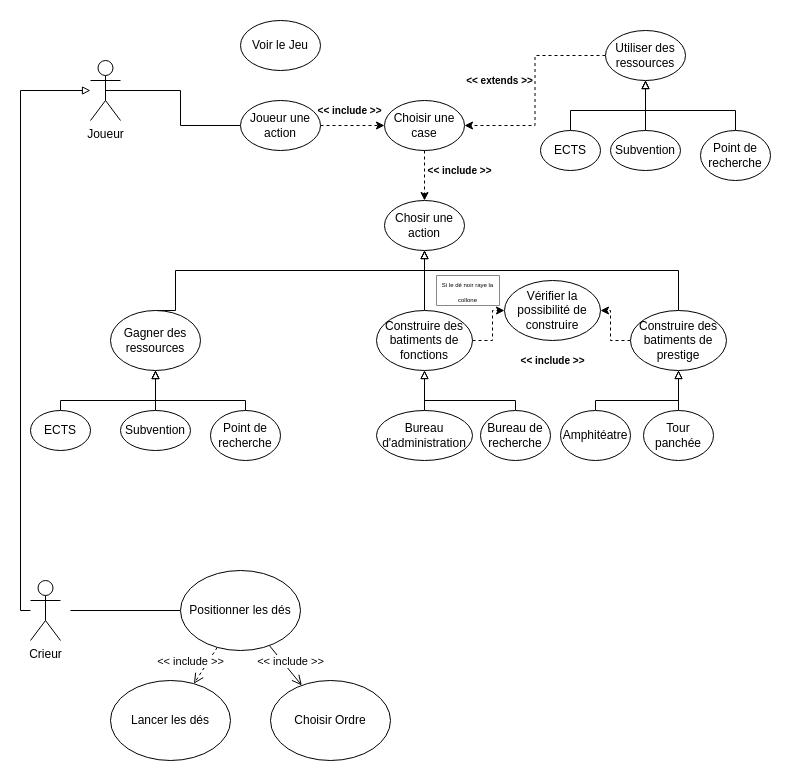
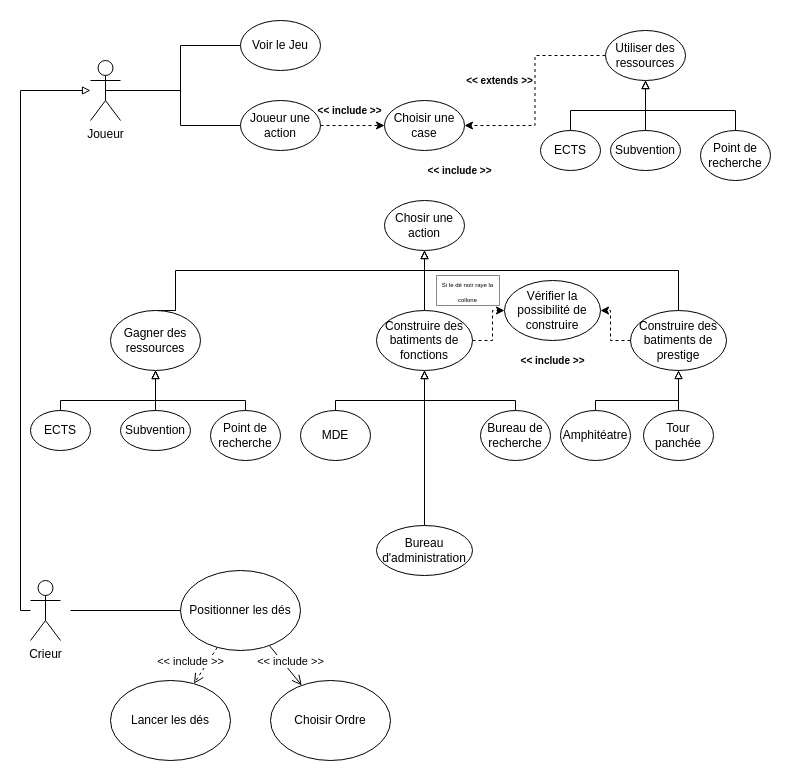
  <mxCell id="0" />
  <mxCell id="1" parent="0" />
  <mxCell id="2" style="edgeStyle=orthogonalEdgeStyle;rounded=0;orthogonalLoop=1;jettySize=auto;html=1;endArrow=block;endFill=0;" edge="1" parent="1" source="3" target="8"><mxGeometry relative="1" as="geometry"><Array as="points"><mxPoint x="20" y="610" /><mxPoint x="20" y="90" /></Array></mxGeometry></mxCell>
  <mxCell id="3" value="Crieur" style="shape=umlActor;verticalLabelPosition=bottom;verticalAlign=top;html=1;outlineConnect=0;" parent="1" vertex="1"><mxGeometry x="30" y="580" width="30" height="60" as="geometry" /></mxCell>
+ <mxCell id="4" style="rounded=0;orthogonalLoop=1;jettySize=auto;html=1;entryX=0;entryY=0.5;entryDx=0;entryDy=0;edgeStyle=orthogonalEdgeStyle;endArrow=none;endFill=0;" parent="1" source="8" target="10" edge="1"><mxGeometry relative="1" as="geometry" /></mxCell>
  <mxCell id="5" value="" style="endArrow=none;html=1;rounded=0;" parent="1" edge="1"><mxGeometry width="50" height="50" relative="1" as="geometry"><mxPoint x="70" y="610" as="sourcePoint" /><mxPoint x="180" y="610" as="targetPoint" /></mxGeometry></mxCell>
  <mxCell id="6" style="edgeStyle=orthogonalEdgeStyle;rounded=0;orthogonalLoop=1;jettySize=auto;html=1;exitX=0.5;exitY=0.5;exitDx=0;exitDy=0;exitPerimeter=0;entryX=0;entryY=0.5;entryDx=0;entryDy=0;endArrow=none;endFill=0;" parent="1" source="8" target="14" edge="1"><mxGeometry relative="1" as="geometry" /></mxCell>
  <mxCell id="7" value="Positionner les dés" style="ellipse;whiteSpace=wrap;html=1;" parent="1" vertex="1"><mxGeometry x="180" y="570" width="120" height="80" as="geometry" /></mxCell>
  <mxCell id="8" value="Joueur" style="shape=umlActor;verticalLabelPosition=bottom;verticalAlign=top;html=1;outlineConnect=0;" parent="1" vertex="1"><mxGeometry x="90" y="60" width="30" height="60" as="geometry" /></mxCell>
  <mxCell id="9" value="Lancer les dés" style="ellipse;whiteSpace=wrap;html=1;" parent="1" vertex="1"><mxGeometry x="110" y="680" width="120" height="80" as="geometry" /></mxCell>
  <mxCell id="10" value="Voir le Jeu" style="ellipse;whiteSpace=wrap;html=1;" parent="1" vertex="1"><mxGeometry x="240" y="20" width="80" height="50" as="geometry" /></mxCell>
  <mxCell id="11" value="Choisir Ordre" style="ellipse;whiteSpace=wrap;html=1;" parent="1" vertex="1"><mxGeometry x="270" y="680" width="120" height="80" as="geometry" /></mxCell>
  <mxCell id="12" style="edgeStyle=orthogonalEdgeStyle;rounded=0;orthogonalLoop=1;jettySize=auto;html=1;entryX=0;entryY=0.5;entryDx=0;entryDy=0;dashed=1;" parent="1" source="14" target="17" edge="1"><mxGeometry relative="1" as="geometry" /></mxCell>
  <mxCell id="13" value="&amp;lt;&amp;lt; include &amp;gt;&amp;gt;" style="html=1;verticalAlign=bottom;endArrow=open;dashed=1;endSize=8;curved=0;rounded=0;" parent="1" source="7" target="9" edge="1"><mxGeometry x="0.57" y="-10" relative="1" as="geometry"><mxPoint x="200" y="650" as="sourcePoint" /><mxPoint x="120" y="650" as="targetPoint" /><mxPoint as="offset" /></mxGeometry></mxCell>
  <mxCell id="14" value="Joueur une action" style="ellipse;whiteSpace=wrap;html=1;" parent="1" vertex="1"><mxGeometry x="240" y="100" width="80" height="50" as="geometry" /></mxCell>
  <mxCell id="15" value="&amp;lt;&amp;lt; include &amp;gt;&amp;gt;" style="html=1;verticalAlign=bottom;endArrow=open;dashed=0;endSize=8;curved=0;rounded=0;" parent="1" source="7" target="11" edge="1"><mxGeometry x="0.274" y="1" relative="1" as="geometry"><mxPoint x="227" y="657" as="sourcePoint" /><mxPoint x="203" y="693" as="targetPoint" /><mxPoint as="offset" /></mxGeometry></mxCell>
- <mxCell id="16" style="edgeStyle=orthogonalEdgeStyle;rounded=0;orthogonalLoop=1;jettySize=auto;html=1;dashed=1;" parent="1" source="17" target="18" edge="1"><mxGeometry relative="1" as="geometry" /></mxCell>
  <mxCell id="17" value="Choisir une case" style="ellipse;whiteSpace=wrap;html=1;" parent="1" vertex="1"><mxGeometry x="384" y="100" width="80" height="50" as="geometry" /></mxCell>
  <mxCell id="18" value="Chosir une action" style="ellipse;whiteSpace=wrap;html=1;" parent="1" vertex="1"><mxGeometry x="384" y="200" width="80" height="50" as="geometry" /></mxCell>
  <mxCell id="19" style="edgeStyle=orthogonalEdgeStyle;rounded=0;orthogonalLoop=1;jettySize=auto;html=1;exitX=0;exitY=0.5;exitDx=0;exitDy=0;entryX=1;entryY=0.5;entryDx=0;entryDy=0;dashed=1;" parent="1" source="20" target="17" edge="1"><mxGeometry relative="1" as="geometry" /></mxCell>
  <mxCell id="20" value="Utiliser des ressources" style="ellipse;whiteSpace=wrap;html=1;" parent="1" vertex="1"><mxGeometry x="605" y="30" width="80" height="50" as="geometry" /></mxCell>
  <mxCell id="21" style="edgeStyle=orthogonalEdgeStyle;rounded=0;orthogonalLoop=1;jettySize=auto;html=1;entryX=0.5;entryY=1;entryDx=0;entryDy=0;endArrow=block;endFill=0;" edge="1" parent="1" source="22" target="20"><mxGeometry relative="1" as="geometry"><Array as="points"><mxPoint x="570" y="110" /><mxPoint x="645" y="110" /></Array></mxGeometry></mxCell>
  <mxCell id="22" value="ECTS" style="ellipse;whiteSpace=wrap;html=1;" vertex="1" parent="1"><mxGeometry x="540" y="130" width="60" height="40" as="geometry" /></mxCell>
  <mxCell id="23" style="edgeStyle=orthogonalEdgeStyle;rounded=0;orthogonalLoop=1;jettySize=auto;html=1;exitX=0.5;exitY=0;exitDx=0;exitDy=0;endArrow=block;endFill=0;" edge="1" parent="1" source="24"><mxGeometry relative="1" as="geometry"><mxPoint x="645" y="80" as="targetPoint" /></mxGeometry></mxCell>
  <mxCell id="24" value="Subvention" style="ellipse;whiteSpace=wrap;html=1;" vertex="1" parent="1"><mxGeometry x="610" y="130" width="70" height="40" as="geometry" /></mxCell>
  <mxCell id="25" style="edgeStyle=orthogonalEdgeStyle;rounded=0;orthogonalLoop=1;jettySize=auto;html=1;entryX=0.5;entryY=1;entryDx=0;entryDy=0;endArrow=block;endFill=0;" edge="1" parent="1" source="26" target="20"><mxGeometry relative="1" as="geometry"><Array as="points"><mxPoint x="735" y="110" /><mxPoint x="645" y="110" /></Array></mxGeometry></mxCell>
  <mxCell id="26" value="Point de recherche" style="ellipse;whiteSpace=wrap;html=1;" vertex="1" parent="1"><mxGeometry x="700" y="130" width="70" height="50" as="geometry" /></mxCell>
  <mxCell id="27" style="edgeStyle=orthogonalEdgeStyle;rounded=0;orthogonalLoop=1;jettySize=auto;html=1;entryX=0.5;entryY=1;entryDx=0;entryDy=0;endArrow=block;endFill=0;exitX=0.5;exitY=0;exitDx=0;exitDy=0;" edge="1" parent="1" source="29" target="18"><mxGeometry relative="1" as="geometry"><Array as="points"><mxPoint x="175" y="270" /><mxPoint x="424" y="270" /></Array></mxGeometry></mxCell>
  <mxCell id="28" value="&lt;font style=&quot;font-size: 6px;&quot;&gt;Si le dé noir raye la collone&lt;/font&gt;" style="shape=note;whiteSpace=wrap;html=1;backgroundOutline=1;darkOpacity=0.05;size=0;shadow=0;strokeColor=#878787;" vertex="1" parent="1"><mxGeometry x="436" y="275" width="63" height="30" as="geometry" /></mxCell>
  <mxCell id="29" value="Gagner des ressources" style="ellipse;whiteSpace=wrap;html=1;" vertex="1" parent="1"><mxGeometry x="110" y="310" width="90" height="60" as="geometry" /></mxCell>
  <mxCell id="30" style="edgeStyle=orthogonalEdgeStyle;rounded=0;orthogonalLoop=1;jettySize=auto;html=1;entryX=0.5;entryY=1;entryDx=0;entryDy=0;endArrow=block;endFill=0;" edge="1" parent="1" source="32" target="18"><mxGeometry relative="1" as="geometry" /></mxCell>
  <mxCell id="31" style="edgeStyle=orthogonalEdgeStyle;rounded=0;orthogonalLoop=1;jettySize=auto;html=1;dashed=1;" edge="1" parent="1" source="32" target="52"><mxGeometry relative="1" as="geometry" /></mxCell>
  <mxCell id="32" value="Construire des batiments de fonctions" style="ellipse;whiteSpace=wrap;html=1;" vertex="1" parent="1"><mxGeometry x="376" y="310" width="96" height="60" as="geometry" /></mxCell>
  <mxCell id="33" style="edgeStyle=orthogonalEdgeStyle;rounded=0;orthogonalLoop=1;jettySize=auto;html=1;entryX=0.5;entryY=1;entryDx=0;entryDy=0;endArrow=block;endFill=0;" edge="1" parent="1" source="35" target="18"><mxGeometry relative="1" as="geometry"><Array as="points"><mxPoint x="678" y="270" /><mxPoint x="424" y="270" /></Array></mxGeometry></mxCell>
  <mxCell id="34" style="edgeStyle=orthogonalEdgeStyle;rounded=0;orthogonalLoop=1;jettySize=auto;html=1;entryX=1;entryY=0.5;entryDx=0;entryDy=0;dashed=1;" edge="1" parent="1" source="35" target="52"><mxGeometry relative="1" as="geometry" /></mxCell>
  <mxCell id="35" value="Construire des batiments de prestige" style="ellipse;whiteSpace=wrap;html=1;" vertex="1" parent="1"><mxGeometry x="630" y="310" width="96" height="60" as="geometry" /></mxCell>
  <mxCell id="36" style="edgeStyle=orthogonalEdgeStyle;rounded=0;orthogonalLoop=1;jettySize=auto;html=1;entryX=0.5;entryY=1;entryDx=0;entryDy=0;endArrow=block;endFill=0;" edge="1" parent="1" source="37" target="29"><mxGeometry relative="1" as="geometry"><Array as="points"><mxPoint x="60" y="400" /><mxPoint x="155" y="400" /></Array></mxGeometry></mxCell>
  <mxCell id="37" value="ECTS" style="ellipse;whiteSpace=wrap;html=1;" vertex="1" parent="1"><mxGeometry x="30" y="410" width="60" height="40" as="geometry" /></mxCell>
  <mxCell id="38" style="edgeStyle=orthogonalEdgeStyle;rounded=0;orthogonalLoop=1;jettySize=auto;html=1;endArrow=block;endFill=0;" edge="1" parent="1" source="39"><mxGeometry relative="1" as="geometry"><mxPoint x="155" y="370" as="targetPoint" /></mxGeometry></mxCell>
  <mxCell id="39" value="Subvention" style="ellipse;whiteSpace=wrap;html=1;" vertex="1" parent="1"><mxGeometry x="120" y="410" width="70" height="40" as="geometry" /></mxCell>
  <mxCell id="40" style="edgeStyle=orthogonalEdgeStyle;rounded=0;orthogonalLoop=1;jettySize=auto;html=1;entryX=0.5;entryY=1;entryDx=0;entryDy=0;endArrow=block;endFill=0;exitX=0.5;exitY=0;exitDx=0;exitDy=0;" edge="1" parent="1" source="41" target="29"><mxGeometry relative="1" as="geometry"><Array as="points"><mxPoint x="245" y="400" /><mxPoint x="155" y="400" /></Array></mxGeometry></mxCell>
  <mxCell id="41" value="Point de recherche" style="ellipse;whiteSpace=wrap;html=1;" vertex="1" parent="1"><mxGeometry x="210" y="410" width="70" height="50" as="geometry" /></mxCell>
+ <mxCell id="42" style="edgeStyle=orthogonalEdgeStyle;rounded=0;orthogonalLoop=1;jettySize=auto;html=1;entryX=0.5;entryY=1;entryDx=0;entryDy=0;endArrow=block;endFill=0;" edge="1" parent="1" source="43" target="32"><mxGeometry relative="1" as="geometry"><Array as="points"><mxPoint x="335" y="400" /><mxPoint x="424" y="400" /></Array></mxGeometry></mxCell>
+ <mxCell id="43" value="MDE" style="ellipse;whiteSpace=wrap;html=1;" vertex="1" parent="1"><mxGeometry x="300" y="410" width="70" height="50" as="geometry" /></mxCell>
  <mxCell id="44" style="edgeStyle=orthogonalEdgeStyle;rounded=0;orthogonalLoop=1;jettySize=auto;html=1;entryX=0.5;entryY=1;entryDx=0;entryDy=0;endArrow=block;endFill=0;" edge="1" parent="1" source="45" target="32"><mxGeometry relative="1" as="geometry" /></mxCell>
- <mxCell id="45" value="Bureau d'administration" style="ellipse;whiteSpace=wrap;html=1;" vertex="1" parent="1"><mxGeometry x="376" y="410" width="96" height="50" as="geometry" /></mxCell>
+ <mxCell id="45" value="Bureau d'administration" style="ellipse;whiteSpace=wrap;html=1;" vertex="1" parent="1"><mxGeometry x="376" y="525" width="96" height="50" as="geometry" /></mxCell>
  <mxCell id="46" style="edgeStyle=orthogonalEdgeStyle;rounded=0;orthogonalLoop=1;jettySize=auto;html=1;entryX=0.5;entryY=1;entryDx=0;entryDy=0;endArrow=block;endFill=0;" edge="1" parent="1" source="47" target="32"><mxGeometry relative="1" as="geometry"><Array as="points"><mxPoint x="515" y="400" /><mxPoint x="424" y="400" /></Array></mxGeometry></mxCell>
  <mxCell id="47" value="Bureau de recherche" style="ellipse;whiteSpace=wrap;html=1;" vertex="1" parent="1"><mxGeometry x="480" y="410" width="70" height="50" as="geometry" /></mxCell>
  <mxCell id="48" style="edgeStyle=orthogonalEdgeStyle;rounded=0;orthogonalLoop=1;jettySize=auto;html=1;endArrow=block;endFill=0;" edge="1" parent="1" source="49"><mxGeometry relative="1" as="geometry"><mxPoint x="678" y="370" as="targetPoint" /></mxGeometry></mxCell>
  <mxCell id="49" value="Tour panchée" style="ellipse;whiteSpace=wrap;html=1;" vertex="1" parent="1"><mxGeometry x="643" y="410" width="70" height="50" as="geometry" /></mxCell>
  <mxCell id="50" style="edgeStyle=orthogonalEdgeStyle;rounded=0;orthogonalLoop=1;jettySize=auto;html=1;entryX=0.5;entryY=1;entryDx=0;entryDy=0;endArrow=block;endFill=0;" edge="1" parent="1" source="51" target="35"><mxGeometry relative="1" as="geometry"><Array as="points"><mxPoint x="595" y="400" /><mxPoint x="678" y="400" /></Array></mxGeometry></mxCell>
  <mxCell id="51" value="Amphitéatre" style="ellipse;whiteSpace=wrap;html=1;" vertex="1" parent="1"><mxGeometry x="560" y="410" width="70" height="50" as="geometry" /></mxCell>
  <mxCell id="52" value="Vérifier la possibilité de construire" style="ellipse;whiteSpace=wrap;html=1;" vertex="1" parent="1"><mxGeometry x="504" y="280" width="96" height="60" as="geometry" /></mxCell>
  <mxCell id="53" value="&lt;font style=&quot;font-size: 10px;&quot;&gt;&amp;lt;&amp;lt; include &amp;gt;&amp;gt;&lt;/font&gt;" style="text;align=center;fontStyle=1;verticalAlign=middle;spacingLeft=3;spacingRight=3;strokeColor=none;rotatable=0;points=[[0,0.5],[1,0.5]];portConstraint=eastwest;html=1;" vertex="1" parent="1"><mxGeometry x="314" y="100" width="70" height="20" as="geometry" /></mxCell>
  <mxCell id="54" value="&lt;font style=&quot;font-size: 10px;&quot;&gt;&amp;lt;&amp;lt; include &amp;gt;&amp;gt;&lt;/font&gt;" style="text;align=center;fontStyle=1;verticalAlign=middle;spacingLeft=3;spacingRight=3;strokeColor=none;rotatable=0;points=[[0,0.5],[1,0.5]];portConstraint=eastwest;html=1;" vertex="1" parent="1"><mxGeometry x="424" y="160" width="70" height="20" as="geometry" /></mxCell>
  <mxCell id="55" value="&lt;font style=&quot;font-size: 10px;&quot;&gt;&amp;lt;&amp;lt; include &amp;gt;&amp;gt;&lt;/font&gt;" style="text;align=center;fontStyle=1;verticalAlign=middle;spacingLeft=3;spacingRight=3;strokeColor=none;rotatable=0;points=[[0,0.5],[1,0.5]];portConstraint=eastwest;html=1;" vertex="1" parent="1"><mxGeometry x="517" y="350" width="70" height="20" as="geometry" /></mxCell>
  <mxCell id="56" value="&lt;font style=&quot;font-size: 10px;&quot;&gt;&amp;lt;&amp;lt; extends &amp;gt;&amp;gt;&lt;/font&gt;" style="text;align=center;fontStyle=1;verticalAlign=middle;spacingLeft=3;spacingRight=3;strokeColor=none;rotatable=0;points=[[0,0.5],[1,0.5]];portConstraint=eastwest;html=1;" vertex="1" parent="1"><mxGeometry x="464" y="70" width="70" height="20" as="geometry" /></mxCell>
